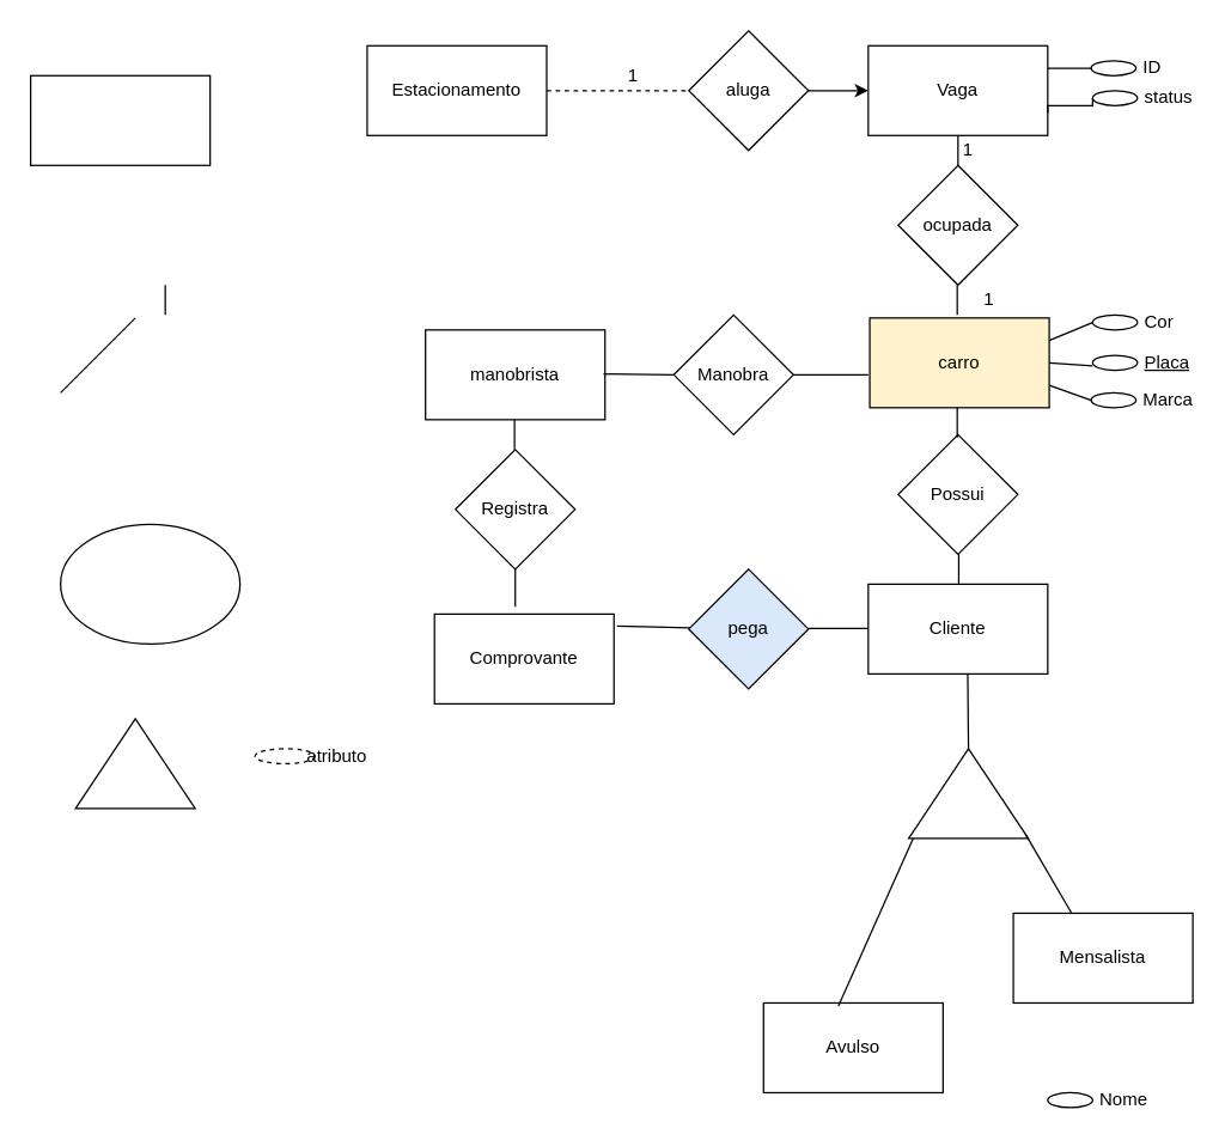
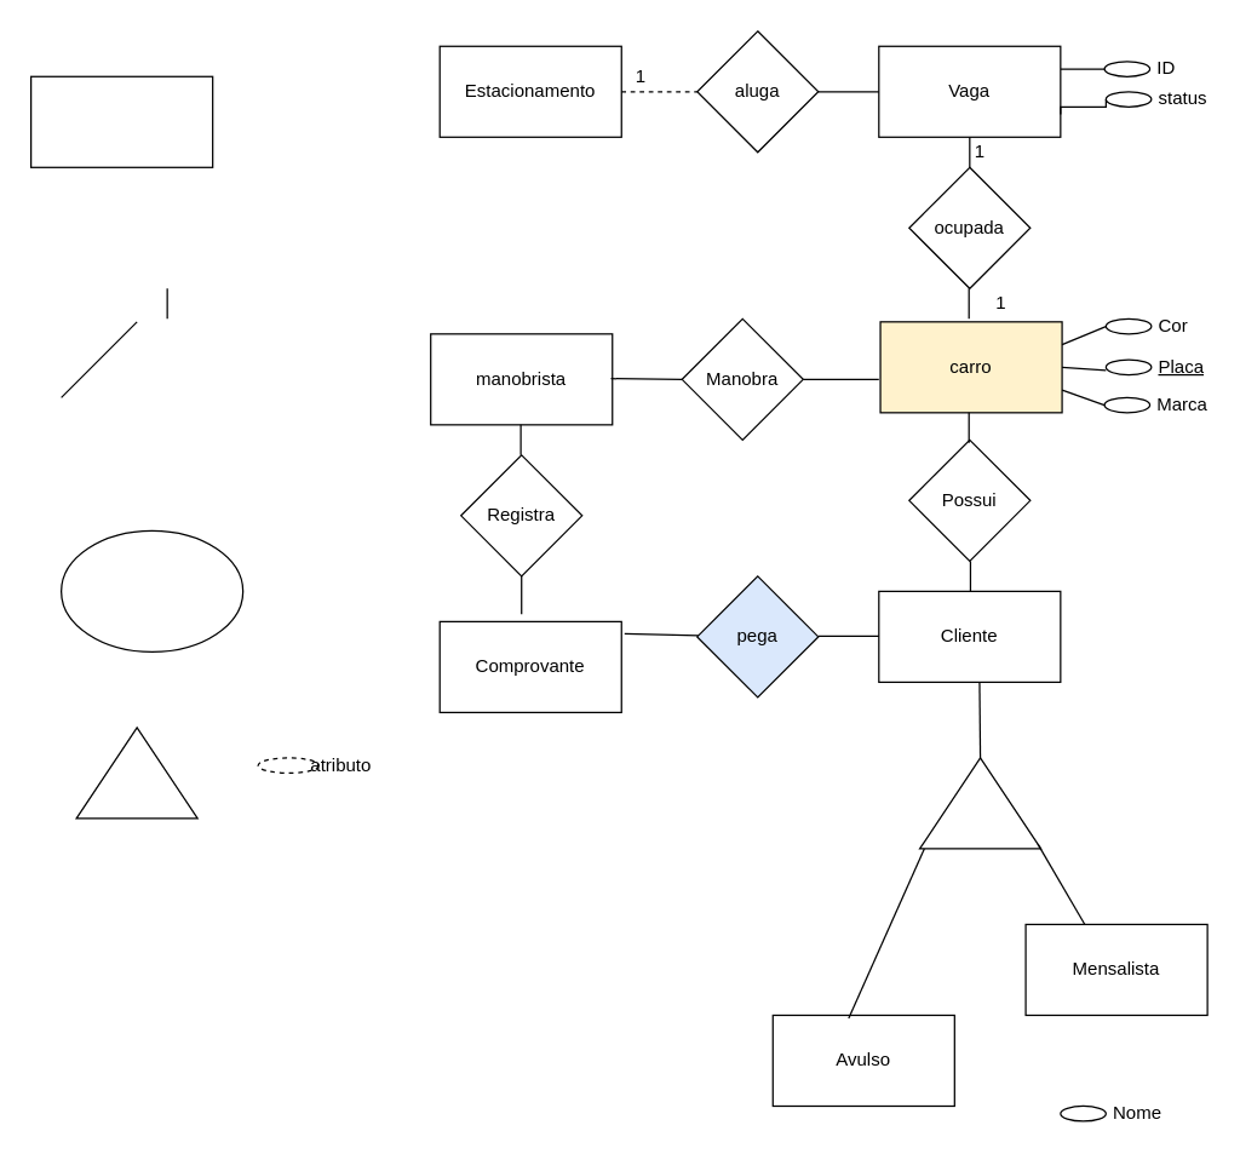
  <mxCell id="0" />
  <mxCell id="1" parent="0" />
  <mxCell id="2" value="" style="rounded=0;whiteSpace=wrap;html=1;" parent="1" vertex="1"><mxGeometry x="20" y="50" width="120" height="60" as="geometry" /></mxCell>
  <mxCell id="3" value="ocupada" style="rhombus;whiteSpace=wrap;html=1;" parent="1" vertex="1"><mxGeometry x="600" y="110" width="80" height="80" as="geometry" /></mxCell>
  <mxCell id="4" value="" style="ellipse;whiteSpace=wrap;html=1;" parent="1" vertex="1"><mxGeometry x="40" y="350" width="120" height="80" as="geometry" /></mxCell>
  <mxCell id="5" value="" style="triangle;whiteSpace=wrap;html=1;rotation=-90;" parent="1" vertex="1"><mxGeometry x="60" y="470" width="60" height="80" as="geometry" /></mxCell>
- <mxCell id="6" value="Estacionamento" style="rounded=0;whiteSpace=wrap;html=1;" parent="1" vertex="1"><mxGeometry x="245" y="30" width="120" height="60" as="geometry" /></mxCell>
+ <mxCell id="6" value="Estacionamento" style="rounded=0;whiteSpace=wrap;html=1;" parent="1" vertex="1"><mxGeometry x="290" y="30" width="120" height="60" as="geometry" /></mxCell>
  <mxCell id="7" style="edgeStyle=orthogonalEdgeStyle;rounded=0;orthogonalLoop=1;jettySize=auto;html=1;exitX=1;exitY=0.25;exitDx=0;exitDy=0;entryX=0;entryY=0;entryDx=0;entryDy=0;endArrow=none;endFill=0;" parent="1" source="8" target="39" edge="1"><mxGeometry relative="1" as="geometry" /></mxCell>
  <mxCell id="8" value="Vaga" style="rounded=0;whiteSpace=wrap;html=1;" parent="1" vertex="1"><mxGeometry x="580" y="30" width="120" height="60" as="geometry" /></mxCell>
  <mxCell id="9" value="Cliente" style="rounded=0;whiteSpace=wrap;html=1;" parent="1" vertex="1"><mxGeometry x="580" y="390" width="120" height="60" as="geometry" /></mxCell>
  <mxCell id="10" value="Comprovante" style="rounded=0;whiteSpace=wrap;html=1;" parent="1" vertex="1"><mxGeometry x="290" y="410" width="120" height="60" as="geometry" /></mxCell>
  <mxCell id="11" value="manobrista" style="rounded=0;whiteSpace=wrap;html=1;" parent="1" vertex="1"><mxGeometry x="284" y="220" width="120" height="60" as="geometry" /></mxCell>
  <mxCell id="12" value="carro" style="rounded=0;whiteSpace=wrap;html=1;fillColor=#fff2cc;" parent="1" vertex="1"><mxGeometry x="581" y="212" width="120" height="60" as="geometry" /></mxCell>
  <mxCell id="13" value="aluga" style="rhombus;whiteSpace=wrap;html=1;" parent="1" vertex="1"><mxGeometry x="460" y="20" width="80" height="80" as="geometry" /></mxCell>
  <mxCell id="14" value="" style="endArrow=none;html=1;exitX=1;exitY=0.5;exitDx=0;exitDy=0;dashed=1;" parent="1" source="6" target="13" edge="1"><mxGeometry width="50" height="50" relative="1" as="geometry"><mxPoint x="420" y="360" as="sourcePoint" /><mxPoint x="470" y="310" as="targetPoint" /><Array as="points"><mxPoint x="440" y="60" /></Array></mxGeometry></mxCell>
- <mxCell id="15" value="" style="endArrow=classic;html=1;entryX=0;entryY=0.5;entryDx=0;entryDy=0;exitX=1;exitY=0.5;exitDx=0;exitDy=0;" parent="1" source="13" target="8" edge="1"><mxGeometry width="50" height="50" relative="1" as="geometry"><mxPoint x="420" y="360" as="sourcePoint" /><mxPoint x="470" y="310" as="targetPoint" /><Array as="points" /></mxGeometry></mxCell>
+ <mxCell id="15" value="" style="endArrow=none;html=1;entryX=0;entryY=0.5;entryDx=0;entryDy=0;exitX=1;exitY=0.5;exitDx=0;exitDy=0;" parent="1" source="13" target="8" edge="1"><mxGeometry width="50" height="50" relative="1" as="geometry"><mxPoint x="420" y="360" as="sourcePoint" /><mxPoint x="470" y="310" as="targetPoint" /><Array as="points" /></mxGeometry></mxCell>
  <mxCell id="16" value="1" style="text;html=1;strokeColor=none;fillColor=none;align=center;verticalAlign=middle;whiteSpace=wrap;rounded=0;" parent="1" vertex="1"><mxGeometry x="417" y="40" width="12" height="20" as="geometry" /></mxCell>
  <mxCell id="17" value="" style="endArrow=none;html=1;exitX=1.017;exitY=0.133;exitDx=0;exitDy=0;exitPerimeter=0;" parent="1" source="10" target="26" edge="1"><mxGeometry width="50" height="50" relative="1" as="geometry"><mxPoint x="420" y="420" as="sourcePoint" /><mxPoint x="540" y="270" as="targetPoint" /><Array as="points" /></mxGeometry></mxCell>
  <mxCell id="18" value="" style="endArrow=none;html=1;" parent="1" source="3" edge="1"><mxGeometry width="50" height="50" relative="1" as="geometry"><mxPoint x="570" y="180" as="sourcePoint" /><mxPoint x="640" y="90" as="targetPoint" /><Array as="points" /></mxGeometry></mxCell>
  <mxCell id="19" value="" style="endArrow=none;html=1;" parent="1" edge="1"><mxGeometry width="50" height="50" relative="1" as="geometry"><mxPoint x="639.5" y="210" as="sourcePoint" /><mxPoint x="639.5" y="190" as="targetPoint" /><Array as="points" /></mxGeometry></mxCell>
  <mxCell id="20" value="1" style="text;html=1;strokeColor=none;fillColor=none;align=center;verticalAlign=middle;whiteSpace=wrap;rounded=0;" parent="1" vertex="1"><mxGeometry x="641" y="90" width="12" height="20" as="geometry" /></mxCell>
  <mxCell id="21" value="1" style="text;html=1;strokeColor=none;fillColor=none;align=center;verticalAlign=middle;whiteSpace=wrap;rounded=0;" parent="1" vertex="1"><mxGeometry x="655" y="190" width="12" height="20" as="geometry" /></mxCell>
  <mxCell id="22" value="Possui" style="rhombus;whiteSpace=wrap;html=1;" parent="1" vertex="1"><mxGeometry x="600" y="290" width="80" height="80" as="geometry" /></mxCell>
  <mxCell id="23" value="" style="endArrow=none;html=1;" parent="1" edge="1"><mxGeometry width="50" height="50" relative="1" as="geometry"><mxPoint x="639.5" y="292" as="sourcePoint" /><mxPoint x="639.5" y="272" as="targetPoint" /><Array as="points" /></mxGeometry></mxCell>
  <mxCell id="24" value="" style="endArrow=none;html=1;" parent="1" edge="1"><mxGeometry width="50" height="50" relative="1" as="geometry"><mxPoint x="640.5" y="390" as="sourcePoint" /><mxPoint x="640.5" y="370" as="targetPoint" /><Array as="points" /></mxGeometry></mxCell>
  <mxCell id="25" value="Registra" style="rhombus;whiteSpace=wrap;html=1;" parent="1" vertex="1"><mxGeometry x="304" y="300" width="80" height="80" as="geometry" /></mxCell>
  <mxCell id="26" value="pega" style="rhombus;whiteSpace=wrap;html=1;fillColor=#dae8fc;" parent="1" vertex="1"><mxGeometry x="460" y="380" width="80" height="80" as="geometry" /></mxCell>
  <mxCell id="27" value="" style="endArrow=none;html=1;" parent="1" edge="1"><mxGeometry width="50" height="50" relative="1" as="geometry"><mxPoint x="110" y="210" as="sourcePoint" /><mxPoint x="110" y="190" as="targetPoint" /><Array as="points" /></mxGeometry></mxCell>
  <mxCell id="28" value="" style="endArrow=none;html=1;" parent="1" edge="1"><mxGeometry width="50" height="50" relative="1" as="geometry"><mxPoint x="343.5" y="300" as="sourcePoint" /><mxPoint x="343.5" y="280" as="targetPoint" /><Array as="points" /></mxGeometry></mxCell>
  <mxCell id="29" value="" style="triangle;whiteSpace=wrap;html=1;rotation=-90;" parent="1" vertex="1"><mxGeometry x="617" y="490" width="60" height="80" as="geometry" /></mxCell>
  <mxCell id="30" value="" style="endArrow=none;html=1;exitX=1;exitY=0.5;exitDx=0;exitDy=0;" parent="1" source="29" edge="1"><mxGeometry width="50" height="50" relative="1" as="geometry"><mxPoint x="646.5" y="470" as="sourcePoint" /><mxPoint x="646.5" y="450" as="targetPoint" /><Array as="points" /></mxGeometry></mxCell>
  <mxCell id="31" value="Avulso" style="rounded=0;whiteSpace=wrap;html=1;" parent="1" vertex="1"><mxGeometry x="510" y="670" width="120" height="60" as="geometry" /></mxCell>
  <mxCell id="32" value="Mensalista" style="rounded=0;whiteSpace=wrap;html=1;" parent="1" vertex="1"><mxGeometry x="677" y="610" width="120" height="60" as="geometry" /></mxCell>
  <mxCell id="33" value="" style="endArrow=none;html=1;exitX=0.417;exitY=0.033;exitDx=0;exitDy=0;exitPerimeter=0;" parent="1" source="31" edge="1"><mxGeometry width="50" height="50" relative="1" as="geometry"><mxPoint x="540" y="650" as="sourcePoint" /><mxPoint x="610" y="560" as="targetPoint" /><Array as="points" /></mxGeometry></mxCell>
  <mxCell id="34" value="" style="endArrow=none;html=1;exitX=0.417;exitY=0.033;exitDx=0;exitDy=0;exitPerimeter=0;entryX=0.05;entryY=1.025;entryDx=0;entryDy=0;entryPerimeter=0;" parent="1" edge="1"><mxGeometry width="50" height="50" relative="1" as="geometry"><mxPoint x="716" y="610" as="sourcePoint" /><mxPoint x="685" y="557" as="targetPoint" /><Array as="points" /></mxGeometry></mxCell>
  <mxCell id="35" value="" style="endArrow=none;html=1;" parent="1" edge="1"><mxGeometry width="50" height="50" relative="1" as="geometry"><mxPoint x="540" y="419.5" as="sourcePoint" /><mxPoint x="580" y="419.5" as="targetPoint" /><Array as="points" /></mxGeometry></mxCell>
  <mxCell id="36" value="Manobra" style="rhombus;whiteSpace=wrap;html=1;" parent="1" vertex="1"><mxGeometry x="450" y="210" width="80" height="80" as="geometry" /></mxCell>
  <mxCell id="37" value="" style="endArrow=none;html=1;entryX=0;entryY=0.5;entryDx=0;entryDy=0;" parent="1" target="36" edge="1"><mxGeometry width="50" height="50" relative="1" as="geometry"><mxPoint x="403" y="249.5" as="sourcePoint" /><mxPoint x="443" y="249.5" as="targetPoint" /><Array as="points" /></mxGeometry></mxCell>
  <mxCell id="38" value="" style="endArrow=none;html=1;" parent="1" edge="1"><mxGeometry width="50" height="50" relative="1" as="geometry"><mxPoint x="530" y="250" as="sourcePoint" /><mxPoint x="580" y="250" as="targetPoint" /><Array as="points" /></mxGeometry></mxCell>
  <mxCell id="39" value="ID" style="ellipse;whiteSpace=wrap;html=1;align=left;spacingLeft=33;" parent="1" vertex="1"><mxGeometry x="729" y="40" width="30" height="10" as="geometry" /></mxCell>
  <mxCell id="40" value="atributo" style="ellipse;whiteSpace=wrap;html=1;align=left;spacingLeft=33;dashed=1;" parent="1" vertex="1"><mxGeometry x="170" y="500" width="40" height="10" as="geometry" /></mxCell>
  <mxCell id="41" value="Cor" style="ellipse;whiteSpace=wrap;html=1;align=left;spacingLeft=33;" parent="1" vertex="1"><mxGeometry x="730" y="210" width="30" height="10" as="geometry" /></mxCell>
  <mxCell id="42" value="Nome" style="ellipse;whiteSpace=wrap;html=1;align=left;spacingLeft=33;" parent="1" vertex="1"><mxGeometry x="700" y="730" width="30" height="10" as="geometry" /></mxCell>
  <mxCell id="43" value="&lt;u&gt;Placa&lt;/u&gt;" style="ellipse;whiteSpace=wrap;html=1;align=left;spacingLeft=33;" parent="1" vertex="1"><mxGeometry x="730" y="237" width="30" height="10" as="geometry" /></mxCell>
  <mxCell id="44" value="Marca" style="ellipse;whiteSpace=wrap;html=1;align=left;spacingLeft=33;" parent="1" vertex="1"><mxGeometry x="729" y="262" width="30" height="10" as="geometry" /></mxCell>
  <mxCell id="45" value="" style="endArrow=none;html=1;entryX=0;entryY=0.5;entryDx=0;entryDy=0;exitX=1;exitY=0.25;exitDx=0;exitDy=0;" parent="1" source="12" target="41" edge="1"><mxGeometry width="50" height="50" relative="1" as="geometry"><mxPoint x="380" y="510" as="sourcePoint" /><mxPoint x="430" y="460" as="targetPoint" /></mxGeometry></mxCell>
  <mxCell id="46" value="" style="endArrow=none;html=1;entryX=0;entryY=0.5;entryDx=0;entryDy=0;exitX=1;exitY=0.5;exitDx=0;exitDy=0;" parent="1" source="12" edge="1"><mxGeometry width="50" height="50" relative="1" as="geometry"><mxPoint x="701" y="256" as="sourcePoint" /><mxPoint x="730" y="244" as="targetPoint" /></mxGeometry></mxCell>
  <mxCell id="47" value="" style="endArrow=none;html=1;entryX=0;entryY=0.5;entryDx=0;entryDy=0;exitX=1;exitY=0.75;exitDx=0;exitDy=0;" parent="1" source="12" target="44" edge="1"><mxGeometry width="50" height="50" relative="1" as="geometry"><mxPoint x="711" y="252" as="sourcePoint" /><mxPoint x="740" y="254" as="targetPoint" /></mxGeometry></mxCell>
  <mxCell id="48" value="status" style="ellipse;whiteSpace=wrap;html=1;align=left;spacingLeft=33;" parent="1" vertex="1"><mxGeometry x="730" y="60" width="30" height="10" as="geometry" /></mxCell>
  <mxCell id="49" value="" style="endArrow=none;html=1;entryX=0.5;entryY=1;entryDx=0;entryDy=0;" parent="1" target="25" edge="1"><mxGeometry width="50" height="50" relative="1" as="geometry"><mxPoint x="344" y="405" as="sourcePoint" /><mxPoint x="410" y="350" as="targetPoint" /></mxGeometry></mxCell>
  <mxCell id="50" value="" style="endArrow=none;html=1;" parent="1" edge="1"><mxGeometry width="50" height="50" relative="1" as="geometry"><mxPoint x="40" y="262" as="sourcePoint" /><mxPoint x="90" y="212" as="targetPoint" /></mxGeometry></mxCell>
  <mxCell id="51" style="edgeStyle=orthogonalEdgeStyle;rounded=0;orthogonalLoop=1;jettySize=auto;html=1;endArrow=none;endFill=0;exitX=1;exitY=0.75;exitDx=0;exitDy=0;entryX=0;entryY=0.5;entryDx=0;entryDy=0;" parent="1" source="8" target="48" edge="1"><mxGeometry relative="1" as="geometry"><mxPoint x="710" y="70" as="sourcePoint" /><mxPoint x="730" y="70" as="targetPoint" /><Array as="points"><mxPoint x="700" y="70" /><mxPoint x="730" y="70" /></Array></mxGeometry></mxCell>
